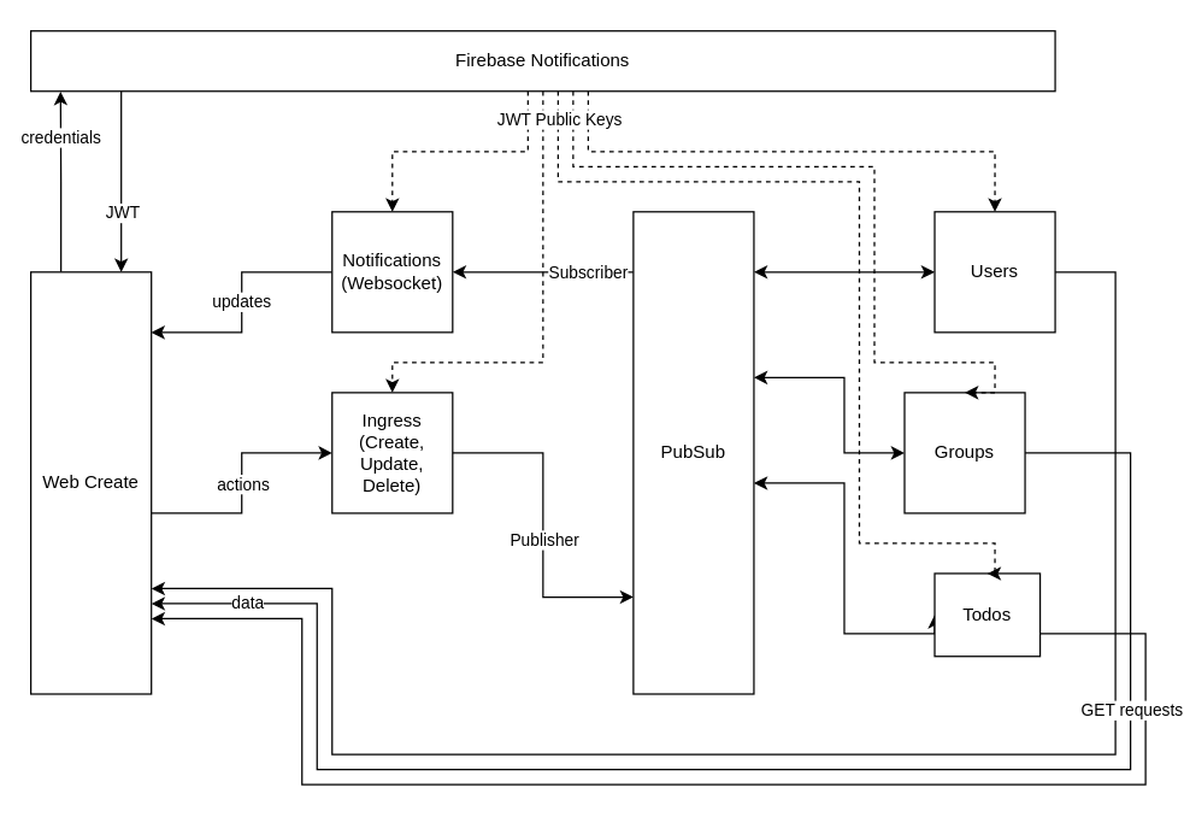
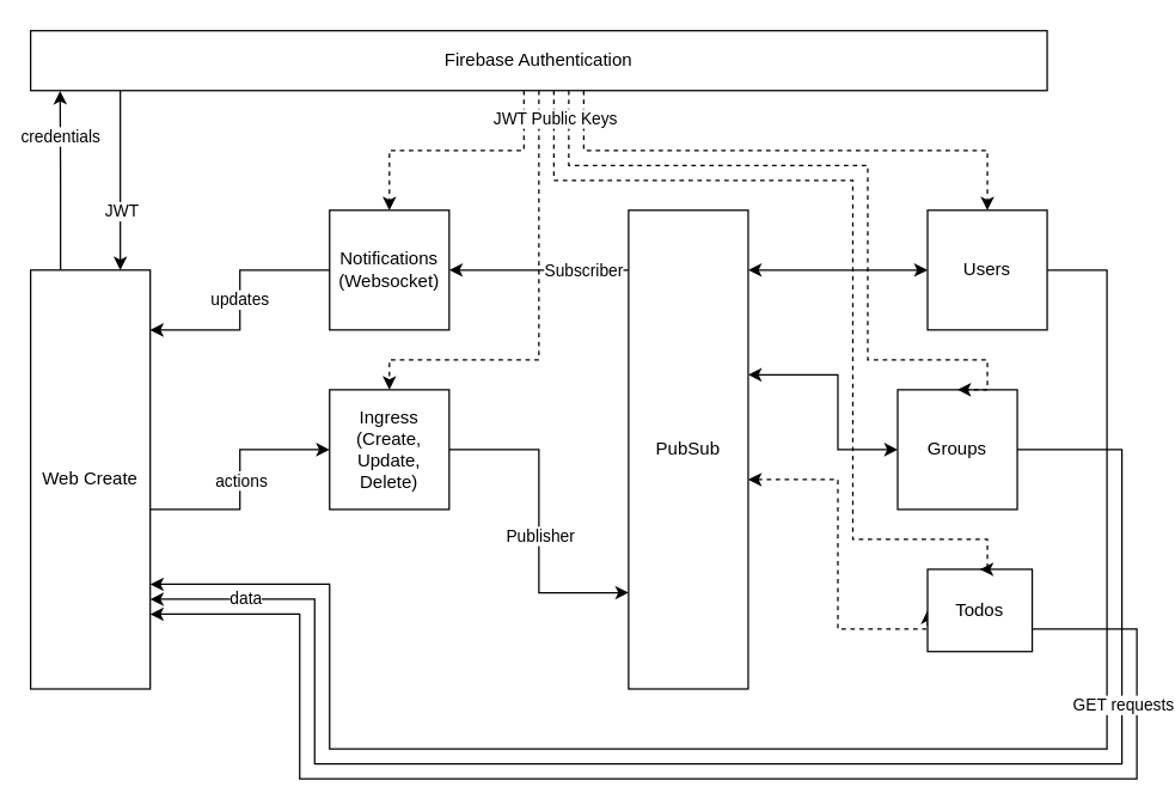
  <mxCell id="0" />
  <mxCell id="1" parent="0" />
  <mxCell id="2" style="edgeStyle=orthogonalEdgeStyle;rounded=0;orthogonalLoop=1;jettySize=auto;html=1;" parent="1" source="26" edge="1"><mxGeometry relative="1" as="geometry"><mxPoint x="100" y="410" as="targetPoint" /><Array as="points"><mxPoint x="760" y="420" /><mxPoint x="760" y="520" /><mxPoint x="200" y="520" /><mxPoint x="200" y="410" /></Array></mxGeometry></mxCell>
  <mxCell id="3" style="edgeStyle=orthogonalEdgeStyle;rounded=0;orthogonalLoop=1;jettySize=auto;html=1;entryX=0;entryY=0.5;entryDx=0;entryDy=0;" parent="1" source="7" target="13" edge="1"><mxGeometry relative="1" as="geometry"><Array as="points"><mxPoint x="160" y="340" /><mxPoint x="160" y="300" /></Array></mxGeometry></mxCell>
  <mxCell id="4" value="actions" style="edgeLabel;html=1;align=center;verticalAlign=middle;resizable=0;points=[];" parent="3" vertex="1" connectable="0"><mxGeometry x="0.006" relative="1" as="geometry"><mxPoint as="offset" /></mxGeometry></mxCell>
  <mxCell id="5" style="edgeStyle=orthogonalEdgeStyle;rounded=0;orthogonalLoop=1;jettySize=auto;html=1;entryX=0.029;entryY=1.007;entryDx=0;entryDy=0;entryPerimeter=0;" parent="1" source="7" target="35" edge="1"><mxGeometry relative="1" as="geometry"><Array as="points"><mxPoint x="40" y="120" /><mxPoint x="40" y="120" /></Array></mxGeometry></mxCell>
  <mxCell id="6" value="credentials" style="edgeLabel;html=1;align=center;verticalAlign=middle;resizable=0;points=[];" parent="5" vertex="1" connectable="0"><mxGeometry x="0.069" relative="1" as="geometry"><mxPoint y="-26" as="offset" /></mxGeometry></mxCell>
  <mxCell id="7" value="Web Create" style="rounded=0;whiteSpace=wrap;html=1;" parent="1" vertex="1"><mxGeometry x="20" y="180" width="80" height="280" as="geometry" /></mxCell>
  <mxCell id="8" style="edgeStyle=orthogonalEdgeStyle;rounded=0;orthogonalLoop=1;jettySize=auto;html=1;entryX=0.999;entryY=0.143;entryDx=0;entryDy=0;entryPerimeter=0;" parent="1" source="10" target="7" edge="1"><mxGeometry relative="1" as="geometry"><mxPoint x="120" y="230" as="targetPoint" /><Array as="points"><mxPoint x="160" y="180" /><mxPoint x="160" y="220" /></Array></mxGeometry></mxCell>
  <mxCell id="9" value="updates" style="edgeLabel;html=1;align=center;verticalAlign=middle;resizable=0;points=[];" parent="8" vertex="1" connectable="0"><mxGeometry x="-0.014" y="-1" relative="1" as="geometry"><mxPoint as="offset" /></mxGeometry></mxCell>
  <mxCell id="10" value="Notifications&lt;br&gt;(Websocket)" style="whiteSpace=wrap;html=1;aspect=fixed;" parent="1" vertex="1"><mxGeometry x="220" y="140" width="80" height="80" as="geometry" /></mxCell>
  <mxCell id="11" style="edgeStyle=orthogonalEdgeStyle;rounded=0;orthogonalLoop=1;jettySize=auto;html=1;entryX=0.001;entryY=0.799;entryDx=0;entryDy=0;entryPerimeter=0;" parent="1" source="13" target="19" edge="1"><mxGeometry relative="1" as="geometry"><mxPoint x="410" y="320" as="targetPoint" /><Array as="points"><mxPoint x="360" y="300" /><mxPoint x="360" y="396" /></Array></mxGeometry></mxCell>
  <mxCell id="12" value="Publisher" style="edgeLabel;html=1;align=center;verticalAlign=middle;resizable=0;points=[];" parent="11" vertex="1" connectable="0"><mxGeometry x="0.082" relative="1" as="geometry"><mxPoint as="offset" /></mxGeometry></mxCell>
  <mxCell id="13" value="Ingress&lt;br&gt;(Create, Update, Delete)" style="whiteSpace=wrap;html=1;aspect=fixed;" parent="1" vertex="1"><mxGeometry x="220" y="260" width="80" height="80" as="geometry" /></mxCell>
  <mxCell id="14" style="edgeStyle=orthogonalEdgeStyle;rounded=0;orthogonalLoop=1;jettySize=auto;html=1;entryX=1;entryY=0.5;entryDx=0;entryDy=0;" parent="1" source="19" target="10" edge="1"><mxGeometry relative="1" as="geometry"><Array as="points"><mxPoint x="390" y="180" /><mxPoint x="390" y="180" /></Array></mxGeometry></mxCell>
  <mxCell id="15" value="Subscriber" style="edgeLabel;html=1;align=center;verticalAlign=middle;resizable=0;points=[];" parent="14" vertex="1" connectable="0"><mxGeometry x="-0.274" relative="1" as="geometry"><mxPoint x="13" as="offset" /></mxGeometry></mxCell>
  <mxCell id="16" style="edgeStyle=orthogonalEdgeStyle;rounded=0;orthogonalLoop=1;jettySize=auto;html=1;entryX=0;entryY=0.5;entryDx=0;entryDy=0;startArrow=classic;startFill=1;" parent="1" source="19" target="21" edge="1"><mxGeometry relative="1" as="geometry"><Array as="points"><mxPoint x="530" y="180" /><mxPoint x="530" y="180" /></Array></mxGeometry></mxCell>
  <mxCell id="17" style="edgeStyle=orthogonalEdgeStyle;rounded=0;orthogonalLoop=1;jettySize=auto;html=1;entryX=0;entryY=0.5;entryDx=0;entryDy=0;startArrow=classic;startFill=1;" parent="1" source="19" target="25" edge="1"><mxGeometry relative="1" as="geometry"><Array as="points"><mxPoint x="560" y="250" /><mxPoint x="560" y="300" /></Array></mxGeometry></mxCell>
- <mxCell id="18" style="edgeStyle=orthogonalEdgeStyle;rounded=0;orthogonalLoop=1;jettySize=auto;html=1;entryX=0;entryY=0.5;entryDx=0;entryDy=0;startArrow=classic;startFill=1;" parent="1" source="19" target="26" edge="1"><mxGeometry relative="1" as="geometry"><Array as="points"><mxPoint x="560" y="320" /><mxPoint x="560" y="420" /></Array></mxGeometry></mxCell>
+ <mxCell id="18" style="edgeStyle=orthogonalEdgeStyle;rounded=0;orthogonalLoop=1;jettySize=auto;html=1;entryX=0;entryY=0.5;entryDx=0;entryDy=0;startArrow=classic;startFill=1;dashed=1;" parent="1" source="19" target="26" edge="1"><mxGeometry relative="1" as="geometry"><Array as="points"><mxPoint x="560" y="320" /><mxPoint x="560" y="420" /></Array></mxGeometry></mxCell>
  <mxCell id="19" value="PubSub" style="rounded=0;whiteSpace=wrap;html=1;" parent="1" vertex="1"><mxGeometry x="420" y="140" width="80" height="320" as="geometry" /></mxCell>
  <mxCell id="20" style="edgeStyle=orthogonalEdgeStyle;rounded=0;orthogonalLoop=1;jettySize=auto;html=1;entryX=1;entryY=0.75;entryDx=0;entryDy=0;" parent="1" source="21" target="7" edge="1"><mxGeometry relative="1" as="geometry"><Array as="points"><mxPoint x="740" y="180" /><mxPoint x="740" y="500" /><mxPoint x="220" y="500" /><mxPoint x="220" y="390" /></Array></mxGeometry></mxCell>
  <mxCell id="21" value="Users" style="whiteSpace=wrap;html=1;aspect=fixed;" parent="1" vertex="1"><mxGeometry x="620" y="140" width="80" height="80" as="geometry" /></mxCell>
  <mxCell id="22" style="edgeStyle=orthogonalEdgeStyle;rounded=0;orthogonalLoop=1;jettySize=auto;html=1;entryX=1;entryY=0.786;entryDx=0;entryDy=0;entryPerimeter=0;" parent="1" source="25" target="7" edge="1"><mxGeometry relative="1" as="geometry"><Array as="points"><mxPoint x="750" y="300" /><mxPoint x="750" y="510" /><mxPoint x="210" y="510" /><mxPoint x="210" y="400" /><mxPoint x="110" y="400" /></Array></mxGeometry></mxCell>
  <mxCell id="23" value="GET requests" style="edgeLabel;html=1;align=center;verticalAlign=middle;resizable=0;points=[];" parent="22" vertex="1" connectable="0"><mxGeometry x="-0.538" relative="1" as="geometry"><mxPoint as="offset" /></mxGeometry></mxCell>
  <mxCell id="24" value="data" style="edgeLabel;html=1;align=center;verticalAlign=middle;resizable=0;points=[];" parent="22" vertex="1" connectable="0"><mxGeometry x="0.879" y="-1" relative="1" as="geometry"><mxPoint as="offset" /></mxGeometry></mxCell>
  <mxCell id="25" value="Groups" style="whiteSpace=wrap;html=1;aspect=fixed;" parent="1" vertex="1"><mxGeometry x="600" y="260" width="80" height="80" as="geometry" /></mxCell>
  <mxCell id="26" value="Todos" style="whiteSpace=wrap;html=1;aspect=fixed;" parent="1" vertex="1"><mxGeometry x="620" y="380" width="70" height="55" as="geometry" /></mxCell>
  <mxCell id="27" style="edgeStyle=orthogonalEdgeStyle;rounded=0;orthogonalLoop=1;jettySize=auto;html=1;entryX=0.5;entryY=0;entryDx=0;entryDy=0;dashed=1;" parent="1" source="35" target="10" edge="1"><mxGeometry relative="1" as="geometry"><Array as="points"><mxPoint x="350" y="100" /><mxPoint x="260" y="100" /></Array></mxGeometry></mxCell>
  <mxCell id="28" style="edgeStyle=orthogonalEdgeStyle;rounded=0;orthogonalLoop=1;jettySize=auto;html=1;entryX=0.5;entryY=0;entryDx=0;entryDy=0;dashed=1;" parent="1" source="35" target="13" edge="1"><mxGeometry relative="1" as="geometry"><Array as="points"><mxPoint x="360" y="240" /><mxPoint x="260" y="240" /></Array></mxGeometry></mxCell>
  <mxCell id="29" style="edgeStyle=orthogonalEdgeStyle;rounded=0;orthogonalLoop=1;jettySize=auto;html=1;entryX=0.5;entryY=0;entryDx=0;entryDy=0;dashed=1;" parent="1" source="35" target="21" edge="1"><mxGeometry relative="1" as="geometry"><Array as="points"><mxPoint x="390" y="100" /><mxPoint x="660" y="100" /></Array></mxGeometry></mxCell>
  <mxCell id="30" style="edgeStyle=orthogonalEdgeStyle;rounded=0;orthogonalLoop=1;jettySize=auto;html=1;entryX=0.5;entryY=0;entryDx=0;entryDy=0;dashed=1;" parent="1" source="35" target="25" edge="1"><mxGeometry relative="1" as="geometry"><Array as="points"><mxPoint x="380" y="110" /><mxPoint x="580" y="110" /><mxPoint x="580" y="240" /><mxPoint x="660" y="240" /></Array></mxGeometry></mxCell>
  <mxCell id="31" style="edgeStyle=orthogonalEdgeStyle;rounded=0;orthogonalLoop=1;jettySize=auto;html=1;entryX=0.5;entryY=0;entryDx=0;entryDy=0;dashed=1;" parent="1" source="35" target="26" edge="1"><mxGeometry relative="1" as="geometry"><Array as="points"><mxPoint x="370" y="120" /><mxPoint x="570" y="120" /><mxPoint x="570" y="360" /><mxPoint x="660" y="360" /></Array></mxGeometry></mxCell>
  <mxCell id="32" value="JWT Public Keys" style="edgeLabel;html=1;align=center;verticalAlign=middle;resizable=0;points=[];" parent="31" vertex="1" connectable="0"><mxGeometry x="-0.94" relative="1" as="geometry"><mxPoint as="offset" /></mxGeometry></mxCell>
  <mxCell id="33" style="edgeStyle=orthogonalEdgeStyle;rounded=0;orthogonalLoop=1;jettySize=auto;html=1;entryX=0.75;entryY=0;entryDx=0;entryDy=0;startArrow=none;startFill=0;" parent="1" source="35" target="7" edge="1"><mxGeometry relative="1" as="geometry"><Array as="points"><mxPoint x="80" y="90" /><mxPoint x="80" y="90" /></Array></mxGeometry></mxCell>
  <mxCell id="34" value="JWT" style="edgeLabel;html=1;align=center;verticalAlign=middle;resizable=0;points=[];" parent="33" vertex="1" connectable="0"><mxGeometry x="-0.053" relative="1" as="geometry"><mxPoint y="23" as="offset" /></mxGeometry></mxCell>
- <mxCell id="35" value="Firebase Notifications" style="rounded=0;whiteSpace=wrap;html=1;" parent="1" vertex="1"><mxGeometry x="20" y="20" width="680" height="40" as="geometry" /></mxCell>
+ <mxCell id="35" value="Firebase Authentication" style="rounded=0;whiteSpace=wrap;html=1;" parent="1" vertex="1"><mxGeometry x="20" y="20" width="680" height="40" as="geometry" /></mxCell>
